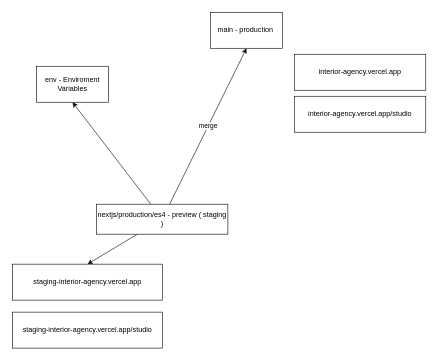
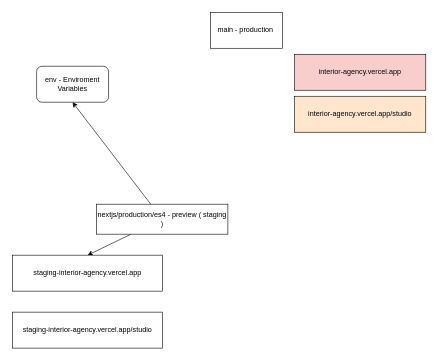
  <mxCell id="0" />
  <mxCell id="1" parent="0" />
  <mxCell id="2" value="main - production&amp;nbsp;" style="rounded=0;whiteSpace=wrap;html=1;" vertex="1" parent="1"><mxGeometry x="350" y="20" width="120" height="60" as="geometry" /></mxCell>
- <mxCell id="3" value="merge" style="edgeStyle=none;html=1;entryX=0.5;entryY=1;entryDx=0;entryDy=0;" edge="1" parent="1" source="6" target="2"><mxGeometry relative="1" as="geometry" /></mxCell>
  <mxCell id="4" style="edgeStyle=none;html=1;entryX=0.5;entryY=1;entryDx=0;entryDy=0;" edge="1" parent="1" source="6" target="7"><mxGeometry relative="1" as="geometry" /></mxCell>
  <mxCell id="5" style="edgeStyle=none;html=1;entryX=0.5;entryY=0;entryDx=0;entryDy=0;" edge="1" parent="1" source="6" target="8"><mxGeometry relative="1" as="geometry" /></mxCell>
  <mxCell id="6" value="nextjs/production/es4 - preview ( staging )" style="rounded=0;whiteSpace=wrap;html=1;" vertex="1" parent="1"><mxGeometry x="160" y="340" width="219" height="50" as="geometry" /></mxCell>
- <mxCell id="7" value="env - Enviroment Variables" style="rounded=0;whiteSpace=wrap;html=1;" vertex="1" parent="1"><mxGeometry x="60" y="110" width="120" height="60" as="geometry" /></mxCell>
- <mxCell id="8" value="staging-interior-agency.vercel.app" style="rounded=0;whiteSpace=wrap;html=1;" vertex="1" parent="1"><mxGeometry x="20" y="440" width="250" height="60" as="geometry" /></mxCell>
- <mxCell id="9" value="interior-agency.vercel.app" style="rounded=0;whiteSpace=wrap;html=1;" vertex="1" parent="1"><mxGeometry x="490" y="90" width="219" height="60" as="geometry" /></mxCell>
+ <mxCell id="7" value="env - Enviroment Variables" style="whiteSpace=wrap;html=1;rounded=1;" vertex="1" parent="1"><mxGeometry x="60" y="110" width="120" height="60" as="geometry" /></mxCell>
+ <mxCell id="8" value="staging-interior-agency.vercel.app" style="rounded=0;whiteSpace=wrap;html=1;" vertex="1" parent="1"><mxGeometry x="20" y="425" width="250" height="60" as="geometry" /></mxCell>
+ <mxCell id="9" value="interior-agency.vercel.app" style="rounded=0;whiteSpace=wrap;html=1;fillColor=#f8cecc;" vertex="1" parent="1"><mxGeometry x="490" y="90" width="219" height="60" as="geometry" /></mxCell>
  <mxCell id="10" value="staging-interior-agency.vercel.app/studio" style="rounded=0;whiteSpace=wrap;html=1;" vertex="1" parent="1"><mxGeometry x="20" y="520" width="250" height="60" as="geometry" /></mxCell>
- <mxCell id="11" value="interior-agency.vercel.app/studio" style="rounded=0;whiteSpace=wrap;html=1;" vertex="1" parent="1"><mxGeometry x="490" y="160" width="219" height="60" as="geometry" /></mxCell>
+ <mxCell id="11" value="interior-agency.vercel.app/studio" style="rounded=0;whiteSpace=wrap;html=1;fillColor=#ffe6cc;" vertex="1" parent="1"><mxGeometry x="490" y="160" width="219" height="60" as="geometry" /></mxCell>
